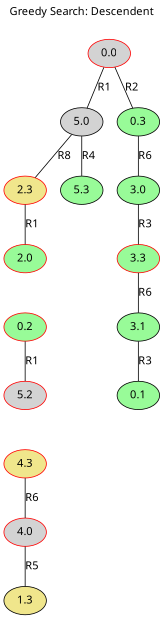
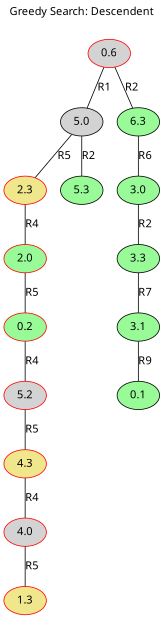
  strict graph {
    fontname="Noto Sans"
    label="Greedy Search: Descendent"
    labelloc=t
    node [color=red fillcolor=palegreen fontname="Noto Sans" style=filled]
    edge [fontname="Noto Sans"]
-   0.0 [fillcolor=lightgrey]
+   0.0 [fillcolor=lightgrey label=0.6]
    5.0 [color=black fillcolor=lightgrey]
    2.3 [fillcolor=khaki]
    2.0
    0.2
    5.2 [fillcolor=lightgrey]
    4.3 [fillcolor=khaki]
    4.0 [fillcolor=lightgrey]
-   1.3 [color=black fillcolor=khaki]
-   0.3 [color=""]
+   1.3 [fillcolor=khaki]
+   0.3 [label=6.3 color=""]
    5.3 [color=""]
    3.0 [color=""]
-   3.3
+   3.3 [color=""]
    n14 [label=3.1 color=""]
    0.1 [color=""]
    subgraph sub_1 {
      0.0
      5.0
      2.3
      2.0
      0.2
      5.2
      4.3
      4.0
      1.3
    }
    0.0 -- 5.0 [label=R1]
    0.0 -- 0.3 [label=R2]
-   5.0 -- 2.3 [label=R8]
-   5.0 -- 5.3 [label=R4]
-   2.3 -- 2.0 [label=R1]
-   0.2 -- 5.2 [label=R1]
-   4.3 -- 4.0 [label=R6]
+   5.0 -- 2.3 [label=R5]
+   5.0 -- 5.3 [label=R2]
+   2.3 -- 2.0 [label=R4]
+   2.0 -- 0.2 [label=R5]
+   0.2 -- 5.2 [label=R4]
+   5.2 -- 4.3 [label=R5]
+   4.3 -- 4.0 [label=R4]
    4.0 -- 1.3 [label=R5]
    0.3 -- 3.0 [label=R6]
-   3.0 -- 3.3 [label=R3]
-   3.3 -- n14 [label=R6]
-   n14 -- 0.1 [label=R3]
+   3.0 -- 3.3 [label=R2]
+   3.3 -- n14 [label=R7]
+   n14 -- 0.1 [label=R9]
  }
